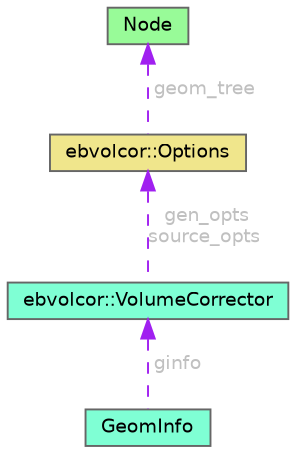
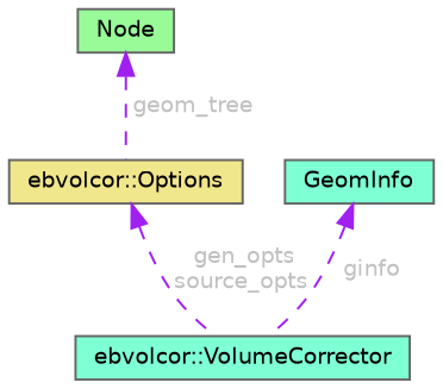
  digraph {
    node [color=gray40 fillcolor=aquamarine fontname=Helvetica fontsize=10 shape=box style=filled]
    edge [color=purple dir=back fontcolor=grey fontname=Helvetica fontsize=10 labelfontname=Helvetica labelfontsize=10 style=dashed]
    n1 [fontcolor=black height=0.2 label="ebvolcor::VolumeCorrector" width=0.4]
    n2 [fillcolor=khaki height=0.2 label="ebvolcor::Options" width=0.4]
    n3 [height=0.2 label=GeomInfo width=0.4]
    n4 [fillcolor=palegreen height=0.2 label="Node" width=0.4]
    n2 -> n1 [label=" gen_opts\nsource_opts"]
-   n1 -> n3 [label=" ginfo"]
+   n3 -> n1 [label=" ginfo"]
    n4 -> n2 [label=" geom_tree"]
  }
